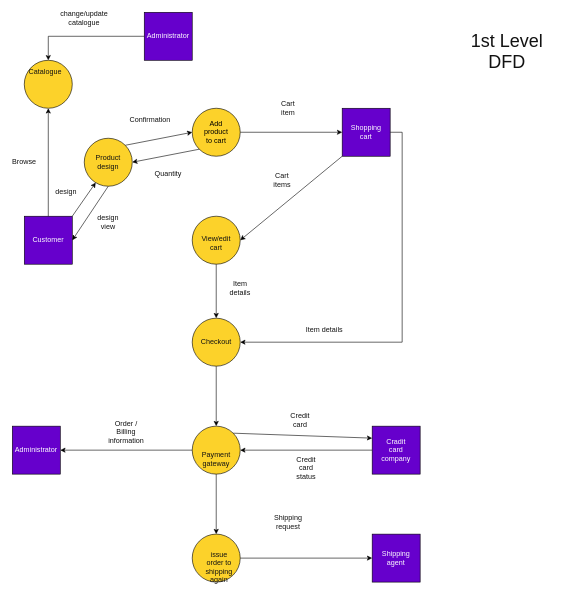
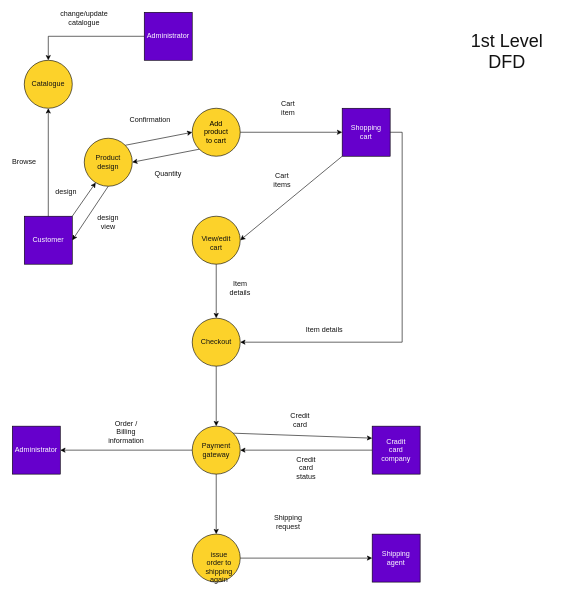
  <mxCell id="0" />
  <mxCell id="1" parent="0" />
  <mxCell id="2" style="edgeStyle=orthogonalEdgeStyle;rounded=0;orthogonalLoop=1;jettySize=auto;html=1;exitX=0;exitY=0.5;exitDx=0;exitDy=0;entryX=0.5;entryY=0;entryDx=0;entryDy=0;" edge="1" parent="1" source="3" target="4"><mxGeometry relative="1" as="geometry"><mxPoint x="80" y="60" as="targetPoint" /></mxGeometry></mxCell>
  <mxCell id="3" value="" style="whiteSpace=wrap;html=1;aspect=fixed;fillColor=#6600CC;" vertex="1" parent="1"><mxGeometry x="240" y="20" width="80" height="80" as="geometry" /></mxCell>
  <mxCell id="4" value="" style="ellipse;whiteSpace=wrap;html=1;aspect=fixed;fillColor=#FCD22A;" vertex="1" parent="1"><mxGeometry x="40" y="100" width="80" height="80" as="geometry" /></mxCell>
  <mxCell id="5" style="edgeStyle=none;rounded=0;orthogonalLoop=1;jettySize=auto;html=1;exitX=0;exitY=1;exitDx=0;exitDy=0;entryX=1;entryY=0.5;entryDx=0;entryDy=0;" edge="1" parent="1" source="7" target="30"><mxGeometry relative="1" as="geometry" /></mxCell>
  <mxCell id="6" style="edgeStyle=none;rounded=0;orthogonalLoop=1;jettySize=auto;html=1;exitX=1;exitY=0.5;exitDx=0;exitDy=0;entryX=0;entryY=0.5;entryDx=0;entryDy=0;" edge="1" parent="1" source="7" target="10"><mxGeometry relative="1" as="geometry" /></mxCell>
  <mxCell id="7" value="" style="ellipse;whiteSpace=wrap;html=1;aspect=fixed;fillColor=#FCD22A;" vertex="1" parent="1"><mxGeometry x="320" y="180" width="80" height="80" as="geometry" /></mxCell>
  <mxCell id="8" style="edgeStyle=none;rounded=0;orthogonalLoop=1;jettySize=auto;html=1;exitX=0;exitY=1;exitDx=0;exitDy=0;entryX=1;entryY=0.5;entryDx=0;entryDy=0;" edge="1" parent="1" source="10" target="15"><mxGeometry relative="1" as="geometry" /></mxCell>
  <mxCell id="9" style="edgeStyle=orthogonalEdgeStyle;rounded=0;orthogonalLoop=1;jettySize=auto;html=1;exitX=1;exitY=0.5;exitDx=0;exitDy=0;entryX=1;entryY=0.5;entryDx=0;entryDy=0;" edge="1" parent="1" source="10" target="17"><mxGeometry relative="1" as="geometry" /></mxCell>
  <mxCell id="10" value="" style="whiteSpace=wrap;html=1;aspect=fixed;fillColor=#6600CC;" vertex="1" parent="1"><mxGeometry x="570" y="180" width="80" height="80" as="geometry" /></mxCell>
  <mxCell id="11" style="edgeStyle=none;rounded=0;orthogonalLoop=1;jettySize=auto;html=1;exitX=0.5;exitY=0;exitDx=0;exitDy=0;entryX=0.5;entryY=1;entryDx=0;entryDy=0;" edge="1" parent="1" source="13" target="4"><mxGeometry relative="1" as="geometry" /></mxCell>
  <mxCell id="12" style="edgeStyle=none;rounded=0;orthogonalLoop=1;jettySize=auto;html=1;exitX=1;exitY=0;exitDx=0;exitDy=0;entryX=0.238;entryY=0.925;entryDx=0;entryDy=0;entryPerimeter=0;" edge="1" parent="1" source="13" target="30"><mxGeometry relative="1" as="geometry" /></mxCell>
  <mxCell id="13" value="" style="whiteSpace=wrap;html=1;aspect=fixed;fillColor=#6600CC;" vertex="1" parent="1"><mxGeometry x="40" y="360" width="80" height="80" as="geometry" /></mxCell>
  <mxCell id="14" style="edgeStyle=none;rounded=0;orthogonalLoop=1;jettySize=auto;html=1;exitX=0.5;exitY=1;exitDx=0;exitDy=0;" edge="1" parent="1" source="15" target="17"><mxGeometry relative="1" as="geometry" /></mxCell>
  <mxCell id="15" value="" style="ellipse;whiteSpace=wrap;html=1;aspect=fixed;fillColor=#FCD22A;" vertex="1" parent="1"><mxGeometry x="320" y="360" width="80" height="80" as="geometry" /></mxCell>
  <mxCell id="16" style="edgeStyle=orthogonalEdgeStyle;rounded=0;orthogonalLoop=1;jettySize=auto;html=1;exitX=0.5;exitY=1;exitDx=0;exitDy=0;entryX=0.5;entryY=0;entryDx=0;entryDy=0;" edge="1" parent="1" source="17" target="21"><mxGeometry relative="1" as="geometry" /></mxCell>
  <mxCell id="17" value="" style="ellipse;whiteSpace=wrap;html=1;aspect=fixed;fillColor=#FCD22A;" vertex="1" parent="1"><mxGeometry x="320" y="530" width="80" height="80" as="geometry" /></mxCell>
  <mxCell id="18" style="edgeStyle=none;rounded=0;orthogonalLoop=1;jettySize=auto;html=1;exitX=1;exitY=0;exitDx=0;exitDy=0;entryX=0;entryY=0.25;entryDx=0;entryDy=0;" edge="1" parent="1" source="21" target="25"><mxGeometry relative="1" as="geometry" /></mxCell>
  <mxCell id="19" style="edgeStyle=none;rounded=0;orthogonalLoop=1;jettySize=auto;html=1;exitX=0;exitY=0.5;exitDx=0;exitDy=0;" edge="1" parent="1" source="21" target="27"><mxGeometry relative="1" as="geometry" /></mxCell>
  <mxCell id="20" style="edgeStyle=none;rounded=0;orthogonalLoop=1;jettySize=auto;html=1;exitX=0.5;exitY=1;exitDx=0;exitDy=0;entryX=0.5;entryY=0;entryDx=0;entryDy=0;" edge="1" parent="1" source="21" target="23"><mxGeometry relative="1" as="geometry" /></mxCell>
  <mxCell id="21" value="" style="ellipse;whiteSpace=wrap;html=1;aspect=fixed;fillColor=#FCD22A;" vertex="1" parent="1"><mxGeometry x="320" y="710" width="80" height="80" as="geometry" /></mxCell>
  <mxCell id="22" style="edgeStyle=none;rounded=0;orthogonalLoop=1;jettySize=auto;html=1;exitX=1;exitY=0.5;exitDx=0;exitDy=0;entryX=0;entryY=0.5;entryDx=0;entryDy=0;" edge="1" parent="1" source="23" target="26"><mxGeometry relative="1" as="geometry" /></mxCell>
  <mxCell id="23" value="" style="ellipse;whiteSpace=wrap;html=1;aspect=fixed;fillColor=#FCD22A;" vertex="1" parent="1"><mxGeometry x="320" y="890" width="80" height="80" as="geometry" /></mxCell>
  <mxCell id="24" style="edgeStyle=none;rounded=0;orthogonalLoop=1;jettySize=auto;html=1;exitX=0;exitY=0.5;exitDx=0;exitDy=0;entryX=1;entryY=0.5;entryDx=0;entryDy=0;" edge="1" parent="1" source="25" target="21"><mxGeometry relative="1" as="geometry" /></mxCell>
  <mxCell id="25" value="" style="whiteSpace=wrap;html=1;aspect=fixed;fillColor=#6600CC;" vertex="1" parent="1"><mxGeometry x="620" y="710" width="80" height="80" as="geometry" /></mxCell>
  <mxCell id="26" value="" style="whiteSpace=wrap;html=1;aspect=fixed;fillColor=#6600CC;" vertex="1" parent="1"><mxGeometry x="620" y="890" width="80" height="80" as="geometry" /></mxCell>
  <mxCell id="27" value="" style="whiteSpace=wrap;html=1;aspect=fixed;fillColor=#6600CC;" vertex="1" parent="1"><mxGeometry x="20" y="710" width="80" height="80" as="geometry" /></mxCell>
  <mxCell id="28" style="edgeStyle=none;rounded=0;orthogonalLoop=1;jettySize=auto;html=1;exitX=1;exitY=0;exitDx=0;exitDy=0;entryX=0;entryY=0.5;entryDx=0;entryDy=0;" edge="1" parent="1" source="30" target="7"><mxGeometry relative="1" as="geometry" /></mxCell>
  <mxCell id="29" style="edgeStyle=none;rounded=0;orthogonalLoop=1;jettySize=auto;html=1;exitX=0.5;exitY=1;exitDx=0;exitDy=0;entryX=1;entryY=0.5;entryDx=0;entryDy=0;fontColor=#FFFFFF;" edge="1" parent="1" source="30" target="13"><mxGeometry relative="1" as="geometry" /></mxCell>
  <mxCell id="30" value="" style="ellipse;whiteSpace=wrap;html=1;aspect=fixed;fillColor=#FCD22A;" vertex="1" parent="1"><mxGeometry x="140" y="230" width="80" height="80" as="geometry" /></mxCell>
  <mxCell id="31" value="Add product to cart" style="text;html=1;strokeColor=none;fillColor=none;align=center;verticalAlign=middle;whiteSpace=wrap;rounded=0;" vertex="1" parent="1"><mxGeometry x="340" y="210" width="40" height="20" as="geometry" /></mxCell>
  <mxCell id="32" value="Administrator" style="text;html=1;align=center;verticalAlign=middle;whiteSpace=wrap;rounded=0;fontColor=#FFFFFF;" vertex="1" parent="1"><mxGeometry x="260" y="50" width="40" height="20" as="geometry" /></mxCell>
  <mxCell id="33" value="Customer" style="text;html=1;strokeColor=none;fillColor=none;align=center;verticalAlign=middle;whiteSpace=wrap;rounded=0;fontColor=#FFFFFF;" vertex="1" parent="1"><mxGeometry x="60" y="390" width="40" height="20" as="geometry" /></mxCell>
  <mxCell id="34" value="Shopping cart" style="text;html=1;strokeColor=none;fillColor=none;align=center;verticalAlign=middle;whiteSpace=wrap;rounded=0;fontColor=#FFFFFF;" vertex="1" parent="1"><mxGeometry x="590" y="210" width="40" height="20" as="geometry" /></mxCell>
  <mxCell id="35" value="Cradit card company" style="text;html=1;strokeColor=none;fillColor=none;align=center;verticalAlign=middle;whiteSpace=wrap;rounded=0;fontColor=#FFFFFF;" vertex="1" parent="1"><mxGeometry x="640" y="740" width="40" height="20" as="geometry" /></mxCell>
  <mxCell id="36" value="Shipping agent" style="text;html=1;strokeColor=none;fillColor=none;align=center;verticalAlign=middle;whiteSpace=wrap;rounded=0;fontColor=#FFFFFF;" vertex="1" parent="1"><mxGeometry x="640" y="920" width="40" height="20" as="geometry" /></mxCell>
  <mxCell id="37" value="Administrator" style="text;html=1;strokeColor=none;fillColor=none;align=center;verticalAlign=middle;whiteSpace=wrap;rounded=0;fontColor=#FFFFFF;" vertex="1" parent="1"><mxGeometry x="40" y="740" width="40" height="20" as="geometry" /></mxCell>
  <mxCell id="38" value="&lt;div&gt;issue order to shipping &lt;br&gt;&lt;/div&gt;&lt;div&gt;again&lt;br&gt;&lt;/div&gt;" style="text;html=1;strokeColor=none;fillColor=none;align=center;verticalAlign=middle;whiteSpace=wrap;rounded=0;fontColor=#121212;" vertex="1" parent="1"><mxGeometry x="345" y="935" width="40" height="20" as="geometry" /></mxCell>
- <mxCell id="39" value="Payment gateway" style="text;html=1;strokeColor=none;fillColor=none;align=center;verticalAlign=middle;whiteSpace=wrap;rounded=0;fontColor=#121212;" vertex="1" parent="1"><mxGeometry x="340" y="755" width="40" height="20" as="geometry" /></mxCell>
+ <mxCell id="39" value="Payment gateway" style="text;html=1;strokeColor=none;fillColor=none;align=center;verticalAlign=middle;whiteSpace=wrap;rounded=0;fontColor=#121212;" vertex="1" parent="1"><mxGeometry x="340" y="740" width="40" height="20" as="geometry" /></mxCell>
  <mxCell id="40" value="Checkout" style="text;html=1;strokeColor=none;fillColor=none;align=center;verticalAlign=middle;whiteSpace=wrap;rounded=0;fontColor=#121212;" vertex="1" parent="1"><mxGeometry x="340" y="560" width="40" height="20" as="geometry" /></mxCell>
  <mxCell id="41" value="View/edit cart" style="text;html=1;strokeColor=none;fillColor=none;align=center;verticalAlign=middle;whiteSpace=wrap;rounded=0;fontColor=#121212;" vertex="1" parent="1"><mxGeometry x="340" y="395" width="40" height="20" as="geometry" /></mxCell>
  <mxCell id="42" value="Product design" style="text;html=1;strokeColor=none;fillColor=none;align=center;verticalAlign=middle;whiteSpace=wrap;rounded=0;fontColor=#121212;" vertex="1" parent="1"><mxGeometry x="160" y="260" width="40" height="20" as="geometry" /></mxCell>
- <mxCell id="43" value="Catalogue" style="text;html=1;strokeColor=none;fillColor=none;align=center;verticalAlign=middle;whiteSpace=wrap;rounded=0;fontColor=#121212;" vertex="1" parent="1"><mxGeometry x="55" y="110" width="40" height="20" as="geometry" /></mxCell>
+ <mxCell id="43" value="Catalogue" style="text;html=1;strokeColor=none;fillColor=none;align=center;verticalAlign=middle;whiteSpace=wrap;rounded=0;fontColor=#121212;" vertex="1" parent="1"><mxGeometry x="60" y="130" width="40" height="20" as="geometry" /></mxCell>
  <mxCell id="44" value="&lt;div&gt;change/update &lt;br&gt;&lt;/div&gt;&lt;div&gt;catalogue&lt;br&gt;&lt;/div&gt;" style="text;html=1;strokeColor=none;fillColor=none;align=center;verticalAlign=middle;whiteSpace=wrap;rounded=0;fontColor=#121212;" vertex="1" parent="1"><mxGeometry x="120" y="20" width="40" height="20" as="geometry" /></mxCell>
  <mxCell id="45" value="Browse" style="text;html=1;strokeColor=none;fillColor=none;align=center;verticalAlign=middle;whiteSpace=wrap;rounded=0;fontColor=#121212;" vertex="1" parent="1"><mxGeometry x="20" y="260" width="40" height="20" as="geometry" /></mxCell>
  <mxCell id="46" value="design" style="text;html=1;strokeColor=none;fillColor=none;align=center;verticalAlign=middle;whiteSpace=wrap;rounded=0;fontColor=#121212;" vertex="1" parent="1"><mxGeometry x="90" y="310" width="40" height="20" as="geometry" /></mxCell>
  <mxCell id="47" value="design view" style="text;html=1;strokeColor=none;fillColor=none;align=center;verticalAlign=middle;whiteSpace=wrap;rounded=0;fontColor=#121212;" vertex="1" parent="1"><mxGeometry x="160" y="360" width="40" height="20" as="geometry" /></mxCell>
  <mxCell id="48" value="Confirmation" style="text;html=1;strokeColor=none;fillColor=none;align=center;verticalAlign=middle;whiteSpace=wrap;rounded=0;fontColor=#121212;" vertex="1" parent="1"><mxGeometry x="230" y="190" width="40" height="20" as="geometry" /></mxCell>
  <mxCell id="49" value="Quantity" style="text;html=1;strokeColor=none;fillColor=none;align=center;verticalAlign=middle;whiteSpace=wrap;rounded=0;fontColor=#121212;" vertex="1" parent="1"><mxGeometry x="260" y="280" width="40" height="20" as="geometry" /></mxCell>
  <mxCell id="50" value="Cart item" style="text;html=1;strokeColor=none;fillColor=none;align=center;verticalAlign=middle;whiteSpace=wrap;rounded=0;fontColor=#121212;" vertex="1" parent="1"><mxGeometry x="460" y="170" width="40" height="20" as="geometry" /></mxCell>
  <mxCell id="51" value="Cart items" style="text;html=1;strokeColor=none;fillColor=none;align=center;verticalAlign=middle;whiteSpace=wrap;rounded=0;fontColor=#121212;" vertex="1" parent="1"><mxGeometry x="450" y="290" width="40" height="20" as="geometry" /></mxCell>
  <mxCell id="52" value="Item details" style="text;html=1;strokeColor=none;fillColor=none;align=center;verticalAlign=middle;whiteSpace=wrap;rounded=0;fontColor=#121212;" vertex="1" parent="1"><mxGeometry x="380" y="470" width="40" height="20" as="geometry" /></mxCell>
  <mxCell id="53" value="Item details" style="text;html=1;align=center;verticalAlign=middle;resizable=0;points=[];autosize=1;fontColor=#121212;" vertex="1" parent="1"><mxGeometry x="500" y="540" width="80" height="20" as="geometry" /></mxCell>
  <mxCell id="54" value="Order / Billing information" style="text;html=1;strokeColor=none;fillColor=none;align=center;verticalAlign=middle;whiteSpace=wrap;rounded=0;fontColor=#121212;" vertex="1" parent="1"><mxGeometry x="190" y="710" width="40" height="20" as="geometry" /></mxCell>
  <mxCell id="55" value="Credit card" style="text;html=1;strokeColor=none;fillColor=none;align=center;verticalAlign=middle;whiteSpace=wrap;rounded=0;fontColor=#121212;" vertex="1" parent="1"><mxGeometry x="480" y="690" width="40" height="20" as="geometry" /></mxCell>
  <mxCell id="56" value="Credit card status" style="text;html=1;strokeColor=none;fillColor=none;align=center;verticalAlign=middle;whiteSpace=wrap;rounded=0;fontColor=#121212;" vertex="1" parent="1"><mxGeometry x="490" y="770" width="40" height="20" as="geometry" /></mxCell>
  <mxCell id="57" value="Shipping request" style="text;html=1;strokeColor=none;fillColor=none;align=center;verticalAlign=middle;whiteSpace=wrap;rounded=0;fontColor=#121212;" vertex="1" parent="1"><mxGeometry x="460" y="860" width="40" height="20" as="geometry" /></mxCell>
  <mxCell id="58" value="&lt;font style=&quot;font-size: 30px&quot;&gt;1st Level DFD &lt;br&gt;&lt;/font&gt;" style="text;html=1;strokeColor=none;fillColor=none;align=center;verticalAlign=middle;whiteSpace=wrap;rounded=0;fontColor=#121212;" vertex="1" parent="1"><mxGeometry x="750" y="50" width="190" height="70" as="geometry" /></mxCell>
